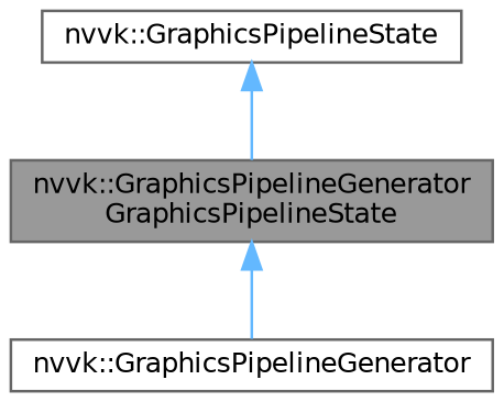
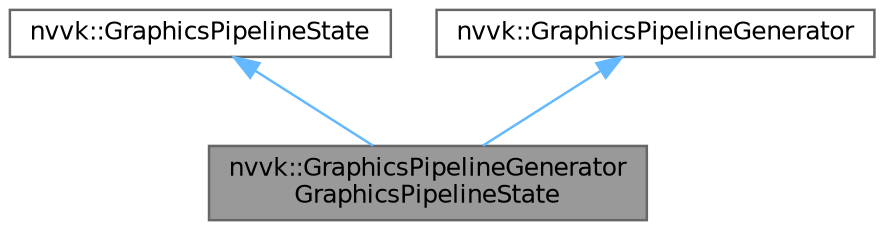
  digraph {
    node [color=gray40 fillcolor=white fontname=Helvetica fontsize=10 shape=box style=filled]
    edge [color=steelblue1 dir=back fontname=Helvetica fontsize=10 labelfontname=Helvetica labelfontsize=10 style=solid]
    n1 [fillcolor=grey60 fontcolor=black height=0.2 label="nvvk::GraphicsPipelineGenerator\lGraphicsPipelineState" width=0.4]
    n2 [height=0.2 label="nvvk::GraphicsPipelineState" width=0.4]
    n3 [height=0.2 label="nvvk::GraphicsPipelineGenerator" width=0.4]
    n2 -> n1
-   n1 -> n3
+   n3 -> n1
  }
